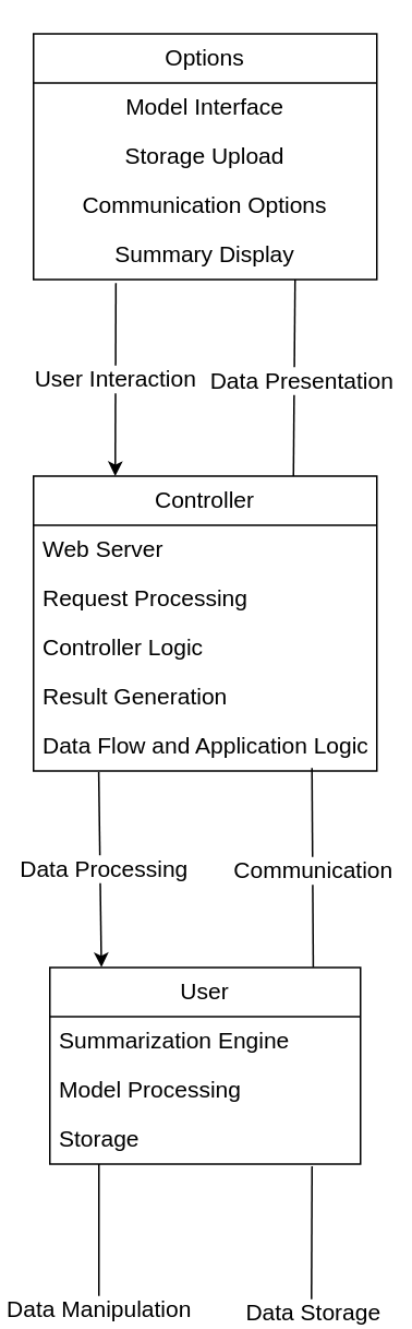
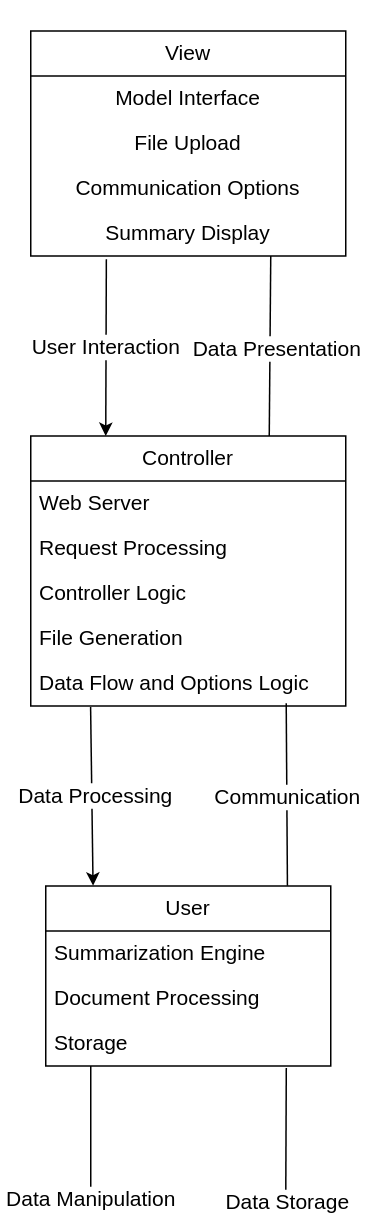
  <mxCell id="0" />
  <mxCell id="1" parent="0" />
- <mxCell id="2" value="Options" style="swimlane;fontStyle=0;childLayout=stackLayout;horizontal=1;startSize=30;horizontalStack=0;resizeParent=1;resizeParentMax=0;resizeLast=0;collapsible=1;marginBottom=0;whiteSpace=wrap;html=1;fontSize=14;" parent="1" vertex="1"><mxGeometry x="20" y="20" width="210" height="150" as="geometry" /></mxCell>
+ <mxCell id="2" value="View" style="swimlane;fontStyle=0;childLayout=stackLayout;horizontal=1;startSize=30;horizontalStack=0;resizeParent=1;resizeParentMax=0;resizeLast=0;collapsible=1;marginBottom=0;whiteSpace=wrap;html=1;fontSize=14;" parent="1" vertex="1"><mxGeometry x="20" y="20" width="210" height="150" as="geometry" /></mxCell>
  <mxCell id="3" value="&lt;font style=&quot;font-size: 14px;&quot;&gt;Model Interface&lt;/font&gt;" style="text;strokeColor=none;fillColor=none;align=center;verticalAlign=middle;spacingLeft=4;spacingRight=4;overflow=hidden;points=[[0,0.5],[1,0.5]];portConstraint=eastwest;rotatable=0;whiteSpace=wrap;html=1;" parent="2" vertex="1"><mxGeometry y="30" width="210" height="30" as="geometry" /></mxCell>
- <mxCell id="4" value="&lt;span style=&quot;background-color: initial;&quot;&gt;&lt;font style=&quot;font-size: 14px;&quot;&gt;Storage Upload&lt;/font&gt;&lt;/span&gt;" style="text;strokeColor=none;fillColor=none;align=center;verticalAlign=middle;spacingLeft=4;spacingRight=4;overflow=hidden;points=[[0,0.5],[1,0.5]];portConstraint=eastwest;rotatable=0;whiteSpace=wrap;html=1;" parent="2" vertex="1"><mxGeometry y="60" width="210" height="30" as="geometry" /></mxCell>
+ <mxCell id="4" value="&lt;span style=&quot;background-color: initial;&quot;&gt;&lt;font style=&quot;font-size: 14px;&quot;&gt;File Upload&lt;/font&gt;&lt;/span&gt;" style="text;strokeColor=none;fillColor=none;align=center;verticalAlign=middle;spacingLeft=4;spacingRight=4;overflow=hidden;points=[[0,0.5],[1,0.5]];portConstraint=eastwest;rotatable=0;whiteSpace=wrap;html=1;" parent="2" vertex="1"><mxGeometry y="60" width="210" height="30" as="geometry" /></mxCell>
  <mxCell id="5" value="&lt;font style=&quot;font-size: 14px;&quot;&gt;Communication Options&lt;/font&gt;" style="text;strokeColor=none;fillColor=none;align=center;verticalAlign=middle;spacingLeft=4;spacingRight=4;overflow=hidden;points=[[0,0.5],[1,0.5]];portConstraint=eastwest;rotatable=0;whiteSpace=wrap;html=1;" parent="2" vertex="1"><mxGeometry y="90" width="210" height="30" as="geometry" /></mxCell>
  <mxCell id="6" value="&lt;font style=&quot;font-size: 14px;&quot;&gt;Summary Display&lt;/font&gt;" style="text;strokeColor=none;fillColor=none;align=center;verticalAlign=middle;spacingLeft=4;spacingRight=4;overflow=hidden;points=[[0,0.5],[1,0.5]];portConstraint=eastwest;rotatable=0;whiteSpace=wrap;html=1;" parent="2" vertex="1"><mxGeometry y="120" width="210" height="30" as="geometry" /></mxCell>
  <mxCell id="7" value="Controller" style="swimlane;fontStyle=0;childLayout=stackLayout;horizontal=1;startSize=30;horizontalStack=0;resizeParent=1;resizeParentMax=0;resizeLast=0;collapsible=1;marginBottom=0;whiteSpace=wrap;html=1;fontSize=14;" parent="1" vertex="1"><mxGeometry x="20" y="290" width="210" height="180" as="geometry" /></mxCell>
  <mxCell id="8" value="Web Server" style="text;strokeColor=none;fillColor=none;align=left;verticalAlign=middle;spacingLeft=4;spacingRight=4;overflow=hidden;points=[[0,0.5],[1,0.5]];portConstraint=eastwest;rotatable=0;whiteSpace=wrap;html=1;fontSize=14;" parent="7" vertex="1"><mxGeometry y="30" width="210" height="30" as="geometry" /></mxCell>
  <mxCell id="9" value="Request Processing" style="text;strokeColor=none;fillColor=none;align=left;verticalAlign=middle;spacingLeft=4;spacingRight=4;overflow=hidden;points=[[0,0.5],[1,0.5]];portConstraint=eastwest;rotatable=0;whiteSpace=wrap;html=1;fontSize=14;" parent="7" vertex="1"><mxGeometry y="60" width="210" height="30" as="geometry" /></mxCell>
  <mxCell id="10" value="Controller Logic" style="text;strokeColor=none;fillColor=none;align=left;verticalAlign=middle;spacingLeft=4;spacingRight=4;overflow=hidden;points=[[0,0.5],[1,0.5]];portConstraint=eastwest;rotatable=0;whiteSpace=wrap;html=1;fontSize=14;" parent="7" vertex="1"><mxGeometry y="90" width="210" height="30" as="geometry" /></mxCell>
- <mxCell id="11" value="Result Generation" style="text;strokeColor=none;fillColor=none;align=left;verticalAlign=middle;spacingLeft=4;spacingRight=4;overflow=hidden;points=[[0,0.5],[1,0.5]];portConstraint=eastwest;rotatable=0;whiteSpace=wrap;html=1;fontSize=14;" parent="7" vertex="1"><mxGeometry y="120" width="210" height="30" as="geometry" /></mxCell>
- <mxCell id="12" value="Data Flow and Application Logic" style="text;strokeColor=none;fillColor=none;align=left;verticalAlign=middle;spacingLeft=4;spacingRight=4;overflow=hidden;points=[[0,0.5],[1,0.5]];portConstraint=eastwest;rotatable=0;whiteSpace=wrap;html=1;fontSize=14;" parent="7" vertex="1"><mxGeometry y="150" width="210" height="30" as="geometry" /></mxCell>
+ <mxCell id="11" value="File Generation" style="text;strokeColor=none;fillColor=none;align=left;verticalAlign=middle;spacingLeft=4;spacingRight=4;overflow=hidden;points=[[0,0.5],[1,0.5]];portConstraint=eastwest;rotatable=0;whiteSpace=wrap;html=1;fontSize=14;" parent="7" vertex="1"><mxGeometry y="120" width="210" height="30" as="geometry" /></mxCell>
+ <mxCell id="12" value="Data Flow and Options Logic" style="text;strokeColor=none;fillColor=none;align=left;verticalAlign=middle;spacingLeft=4;spacingRight=4;overflow=hidden;points=[[0,0.5],[1,0.5]];portConstraint=eastwest;rotatable=0;whiteSpace=wrap;html=1;fontSize=14;" parent="7" vertex="1"><mxGeometry y="150" width="210" height="30" as="geometry" /></mxCell>
  <mxCell id="13" value="User" style="swimlane;fontStyle=0;childLayout=stackLayout;horizontal=1;startSize=30;horizontalStack=0;resizeParent=1;resizeParentMax=0;resizeLast=0;collapsible=1;marginBottom=0;whiteSpace=wrap;html=1;fontSize=14;" parent="1" vertex="1"><mxGeometry x="30" y="590" width="190" height="120" as="geometry" /></mxCell>
  <mxCell id="14" style="rounded=0;orthogonalLoop=1;jettySize=auto;html=1;exitX=0.158;exitY=1;exitDx=0;exitDy=0;endArrow=none;endFill=0;exitPerimeter=0;" parent="13" source="20" edge="1"><mxGeometry relative="1" as="geometry"><mxPoint x="30" y="210" as="targetPoint" /></mxGeometry></mxCell>
  <mxCell id="15" value="Data Manipulation" style="edgeLabel;html=1;align=center;verticalAlign=middle;resizable=0;points=[];fontSize=14;" parent="14" vertex="1" connectable="0"><mxGeometry x="-0.321" y="-2" relative="1" as="geometry"><mxPoint x="1" y="58" as="offset" /></mxGeometry></mxCell>
  <mxCell id="16" value="Summarization Engine" style="text;strokeColor=none;fillColor=none;align=left;verticalAlign=middle;spacingLeft=4;spacingRight=4;overflow=hidden;points=[[0,0.5],[1,0.5]];portConstraint=eastwest;rotatable=0;whiteSpace=wrap;html=1;fontSize=14;" parent="13" vertex="1"><mxGeometry y="30" width="190" height="30" as="geometry" /></mxCell>
- <mxCell id="17" value="Model Processing" style="text;strokeColor=none;fillColor=none;align=left;verticalAlign=middle;spacingLeft=4;spacingRight=4;overflow=hidden;points=[[0,0.5],[1,0.5]];portConstraint=eastwest;rotatable=0;whiteSpace=wrap;html=1;fontSize=14;" parent="13" vertex="1"><mxGeometry y="60" width="190" height="30" as="geometry" /></mxCell>
+ <mxCell id="17" value="Document Processing" style="text;strokeColor=none;fillColor=none;align=left;verticalAlign=middle;spacingLeft=4;spacingRight=4;overflow=hidden;points=[[0,0.5],[1,0.5]];portConstraint=eastwest;rotatable=0;whiteSpace=wrap;html=1;fontSize=14;" parent="13" vertex="1"><mxGeometry y="60" width="190" height="30" as="geometry" /></mxCell>
  <mxCell id="18" style="rounded=0;orthogonalLoop=1;jettySize=auto;html=1;endArrow=none;endFill=0;exitX=0.844;exitY=1.047;exitDx=0;exitDy=0;exitPerimeter=0;" parent="13" edge="1" source="20"><mxGeometry relative="1" as="geometry"><mxPoint x="160" y="210" as="targetPoint" /><mxPoint x="190" y="80" as="sourcePoint" /></mxGeometry></mxCell>
  <mxCell id="19" value="Data Storage" style="edgeLabel;html=1;align=center;verticalAlign=middle;resizable=0;points=[];fontSize=14;" parent="18" vertex="1" connectable="0"><mxGeometry x="-0.103" relative="1" as="geometry"><mxPoint y="49" as="offset" /></mxGeometry></mxCell>
  <mxCell id="20" value="Storage" style="text;strokeColor=none;fillColor=none;align=left;verticalAlign=middle;spacingLeft=4;spacingRight=4;overflow=hidden;points=[[0,0.5],[1,0.5]];portConstraint=eastwest;rotatable=0;whiteSpace=wrap;html=1;fontSize=14;" parent="13" vertex="1"><mxGeometry y="90" width="190" height="30" as="geometry" /></mxCell>
  <mxCell id="21" style="rounded=0;orthogonalLoop=1;jettySize=auto;html=1;exitX=0.24;exitY=1.073;exitDx=0;exitDy=0;fontSize=14;exitPerimeter=0;" parent="1" source="6" edge="1"><mxGeometry relative="1" as="geometry"><mxPoint x="70" y="290" as="targetPoint" /></mxGeometry></mxCell>
  <mxCell id="22" value="User Interaction" style="edgeLabel;html=1;align=center;verticalAlign=middle;resizable=0;points=[];fontSize=14;" parent="21" vertex="1" connectable="0"><mxGeometry x="-0.14" y="-1" relative="1" as="geometry"><mxPoint y="7" as="offset" /></mxGeometry></mxCell>
  <mxCell id="23" style="rounded=0;orthogonalLoop=1;jettySize=auto;html=1;endArrow=none;endFill=0;fontSize=14;" parent="1" edge="1"><mxGeometry relative="1" as="geometry"><mxPoint x="180" y="170" as="sourcePoint" /><mxPoint x="179" y="290" as="targetPoint" /></mxGeometry></mxCell>
  <mxCell id="24" value="Data Presentation" style="edgeLabel;html=1;align=center;verticalAlign=middle;resizable=0;points=[];fontSize=14;" parent="23" vertex="1" connectable="0"><mxGeometry x="-0.175" y="1" relative="1" as="geometry"><mxPoint x="3" y="11" as="offset" /></mxGeometry></mxCell>
  <mxCell id="25" style="rounded=0;orthogonalLoop=1;jettySize=auto;html=1;exitX=0.19;exitY=1.02;exitDx=0;exitDy=0;entryX=0.166;entryY=-0.002;entryDx=0;entryDy=0;entryPerimeter=0;exitPerimeter=0;" parent="1" source="12" target="13" edge="1"><mxGeometry relative="1" as="geometry" /></mxCell>
  <mxCell id="26" value="Data Processing" style="edgeLabel;html=1;align=center;verticalAlign=middle;resizable=0;points=[];fontSize=14;" parent="25" vertex="1" connectable="0"><mxGeometry x="-0.227" y="2" relative="1" as="geometry"><mxPoint y="13" as="offset" /></mxGeometry></mxCell>
  <mxCell id="27" style="rounded=0;orthogonalLoop=1;jettySize=auto;html=1;exitX=0.811;exitY=0.94;exitDx=0;exitDy=0;entryX=0.848;entryY=-0.002;entryDx=0;entryDy=0;endArrow=none;endFill=0;exitPerimeter=0;entryPerimeter=0;" parent="1" source="12" target="13" edge="1"><mxGeometry relative="1" as="geometry" /></mxCell>
  <mxCell id="28" value="Communication" style="edgeLabel;html=1;align=center;verticalAlign=middle;resizable=0;points=[];fontSize=14;" parent="27" vertex="1" connectable="0"><mxGeometry x="0.172" relative="1" as="geometry"><mxPoint y="-9" as="offset" /></mxGeometry></mxCell>
